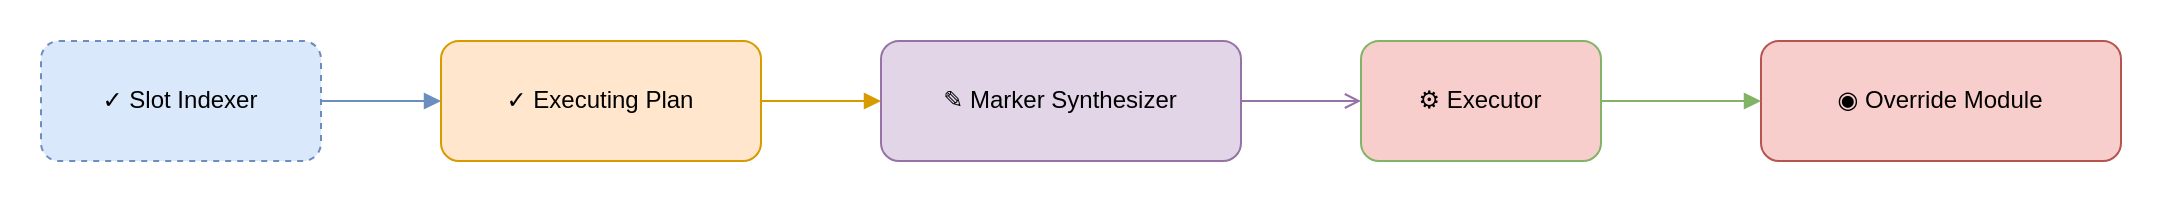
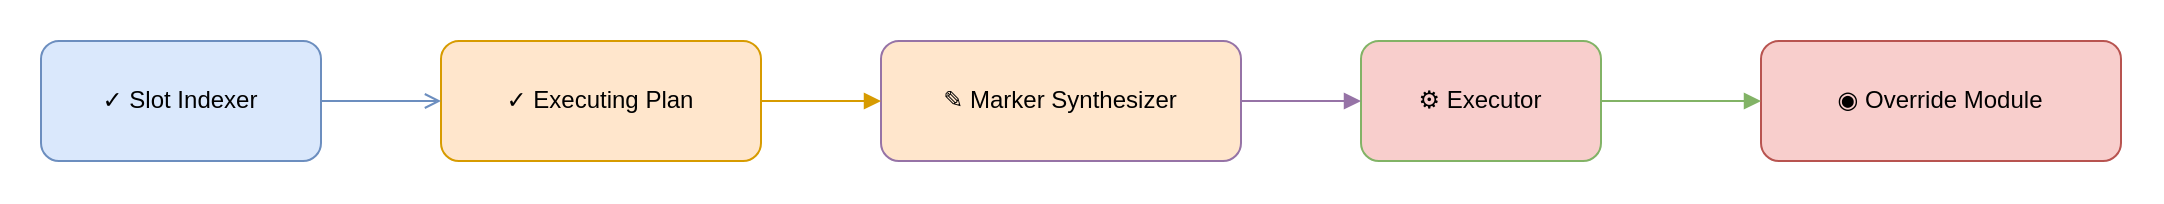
  <mxCell id="0" />
  <mxCell id="1" parent="0" />
- <mxCell id="2" value="✓ Slot Indexer" style="rounded=1;whiteSpace=wrap;html=1;fillColor=#dae8fc;strokeColor=#6c8ebf;dashed=1;" vertex="1" parent="1"><mxGeometry x="20" y="20" width="140" height="60" as="geometry" /></mxCell>
+ <mxCell id="2" value="✓ Slot Indexer" style="rounded=1;whiteSpace=wrap;html=1;fillColor=#dae8fc;strokeColor=#6c8ebf;" vertex="1" parent="1"><mxGeometry x="20" y="20" width="140" height="60" as="geometry" /></mxCell>
  <mxCell id="3" value="✓ Executing Plan" style="rounded=1;whiteSpace=wrap;html=1;fillColor=#ffe6cc;strokeColor=#d79b00;" vertex="1" parent="1"><mxGeometry x="220" y="20" width="160" height="60" as="geometry" /></mxCell>
- <mxCell id="4" value="✎ Marker Synthesizer" style="rounded=1;whiteSpace=wrap;html=1;fillColor=#e1d5e7;strokeColor=#9673a6;" vertex="1" parent="1"><mxGeometry x="440" y="20" width="180" height="60" as="geometry" /></mxCell>
+ <mxCell id="4" value="✎ Marker Synthesizer" style="rounded=1;whiteSpace=wrap;html=1;fillColor=#ffe6cc;strokeColor=#9673a6;" vertex="1" parent="1"><mxGeometry x="440" y="20" width="180" height="60" as="geometry" /></mxCell>
  <mxCell id="5" value="⚙ Executor" style="rounded=1;whiteSpace=wrap;html=1;fillColor=#f8cecc;strokeColor=#82b366;" vertex="1" parent="1"><mxGeometry x="680" y="20" width="120" height="60" as="geometry" /></mxCell>
  <mxCell id="6" value="◉ Override Module" style="rounded=1;whiteSpace=wrap;html=1;fillColor=#f8cecc;strokeColor=#b85450;" vertex="1" parent="1"><mxGeometry x="880" y="20" width="180" height="60" as="geometry" /></mxCell>
- <mxCell id="7" style="endArrow=block;html=1;strokeColor=#6c8ebf;" edge="1" parent="1" source="2" target="3"><mxGeometry relative="1" as="geometry" /></mxCell>
+ <mxCell id="7" style="endArrow=open;html=1;strokeColor=#6c8ebf;" edge="1" parent="1" source="2" target="3"><mxGeometry relative="1" as="geometry" /></mxCell>
  <mxCell id="8" style="endArrow=block;html=1;strokeColor=#d79b00;" edge="1" parent="1" source="3" target="4"><mxGeometry relative="1" as="geometry" /></mxCell>
- <mxCell id="9" style="endArrow=open;html=1;strokeColor=#9673a6;" edge="1" parent="1" source="4" target="5"><mxGeometry relative="1" as="geometry" /></mxCell>
+ <mxCell id="9" style="endArrow=block;html=1;strokeColor=#9673a6;" edge="1" parent="1" source="4" target="5"><mxGeometry relative="1" as="geometry" /></mxCell>
  <mxCell id="10" style="endArrow=block;html=1;strokeColor=#82b366;" edge="1" parent="1" source="5" target="6"><mxGeometry relative="1" as="geometry" /></mxCell>
